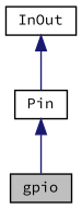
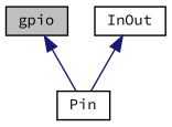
  digraph {
    fontname="Source Code Pro"
    node [color=black fillcolor=white fontname="Source Code Pro" fontsize=10 shape=record style=filled]
    edge [color=midnightblue dir=back fontname="Source Code Pro" fontsize=10 labelfontname=Helvetica labelfontsize=10 style=solid]
    n1 [fillcolor=grey75 fontcolor=black height=0.2 label=gpio width=0.4]
    n2 [height=0.2 label=InOut width=0.4]
    n3 [height=0.2 label=Pin width=0.4]
    n2 -> n3
-   n3 -> n1
+   n1 -> n3
  }
